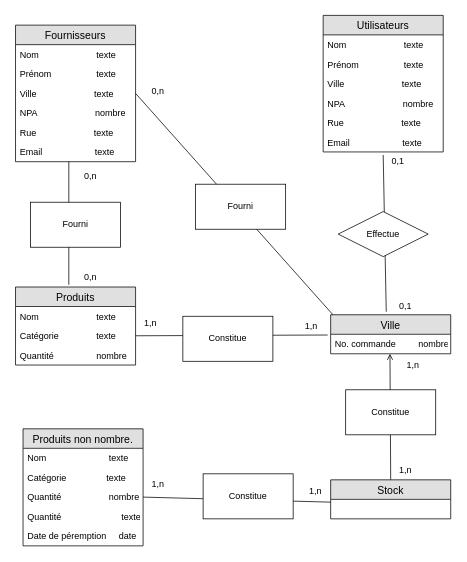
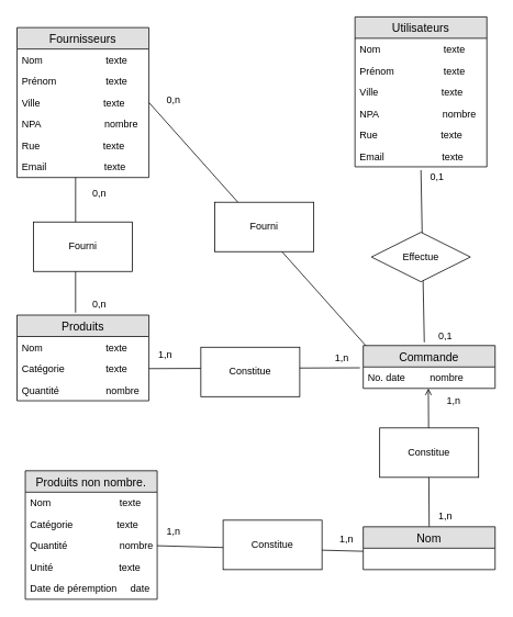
  <mxCell id="0" />
  <mxCell id="1" parent="0" />
  <mxCell id="2" value="Fournisseurs" style="swimlane;fontStyle=0;childLayout=stackLayout;horizontal=1;startSize=26;fillColor=#e0e0e0;horizontalStack=0;resizeParent=1;resizeParentMax=0;resizeLast=0;collapsible=1;marginBottom=0;swimlaneFillColor=#ffffff;align=center;fontSize=14;" parent="1" vertex="1"><mxGeometry x="20" y="33" width="160" height="182" as="geometry" /></mxCell>
  <mxCell id="3" value="Nom                       texte" style="text;strokeColor=none;fillColor=none;spacingLeft=4;spacingRight=4;overflow=hidden;rotatable=0;points=[[0,0.5],[1,0.5]];portConstraint=eastwest;fontSize=12;" parent="2" vertex="1"><mxGeometry y="26" width="160" height="26" as="geometry" /></mxCell>
  <mxCell id="4" value="Prénom                  texte" style="text;strokeColor=none;fillColor=none;spacingLeft=4;spacingRight=4;overflow=hidden;rotatable=0;points=[[0,0.5],[1,0.5]];portConstraint=eastwest;fontSize=12;" parent="2" vertex="1"><mxGeometry y="52" width="160" height="26" as="geometry" /></mxCell>
  <mxCell id="5" value="Ville                       texte" style="text;strokeColor=none;fillColor=none;spacingLeft=4;spacingRight=4;overflow=hidden;rotatable=0;points=[[0,0.5],[1,0.5]];portConstraint=eastwest;fontSize=12;" parent="2" vertex="1"><mxGeometry y="78" width="160" height="26" as="geometry" /></mxCell>
  <mxCell id="6" value="NPA                       nombre                       " style="text;strokeColor=none;fillColor=none;spacingLeft=4;spacingRight=4;overflow=hidden;rotatable=0;points=[[0,0.5],[1,0.5]];portConstraint=eastwest;fontSize=12;" parent="2" vertex="1"><mxGeometry y="104" width="160" height="26" as="geometry" /></mxCell>
  <mxCell id="7" value="Rue                       texte" style="text;strokeColor=none;fillColor=none;spacingLeft=4;spacingRight=4;overflow=hidden;rotatable=0;points=[[0,0.5],[1,0.5]];portConstraint=eastwest;fontSize=12;" parent="2" vertex="1"><mxGeometry y="130" width="160" height="26" as="geometry" /></mxCell>
  <mxCell id="8" value="Email                     texte" style="text;strokeColor=none;fillColor=none;spacingLeft=4;spacingRight=4;overflow=hidden;rotatable=0;points=[[0,0.5],[1,0.5]];portConstraint=eastwest;fontSize=12;" parent="2" vertex="1"><mxGeometry y="156" width="160" height="26" as="geometry" /></mxCell>
  <mxCell id="9" value="Utilisateurs" style="swimlane;fontStyle=0;childLayout=stackLayout;horizontal=1;startSize=26;fillColor=#e0e0e0;horizontalStack=0;resizeParent=1;resizeParentMax=0;resizeLast=0;collapsible=1;marginBottom=0;swimlaneFillColor=#ffffff;align=center;fontSize=14;" parent="1" vertex="1"><mxGeometry x="430" y="20" width="160" height="182" as="geometry" /></mxCell>
  <mxCell id="10" value="Nom                       texte" style="text;strokeColor=none;fillColor=none;spacingLeft=4;spacingRight=4;overflow=hidden;rotatable=0;points=[[0,0.5],[1,0.5]];portConstraint=eastwest;fontSize=12;" parent="9" vertex="1"><mxGeometry y="26" width="160" height="26" as="geometry" /></mxCell>
  <mxCell id="11" value="Prénom                  texte" style="text;strokeColor=none;fillColor=none;spacingLeft=4;spacingRight=4;overflow=hidden;rotatable=0;points=[[0,0.5],[1,0.5]];portConstraint=eastwest;fontSize=12;" parent="9" vertex="1"><mxGeometry y="52" width="160" height="26" as="geometry" /></mxCell>
  <mxCell id="12" value="Ville                       texte" style="text;strokeColor=none;fillColor=none;spacingLeft=4;spacingRight=4;overflow=hidden;rotatable=0;points=[[0,0.5],[1,0.5]];portConstraint=eastwest;fontSize=12;" parent="9" vertex="1"><mxGeometry y="78" width="160" height="26" as="geometry" /></mxCell>
  <mxCell id="13" value="NPA                       nombre                       " style="text;strokeColor=none;fillColor=none;spacingLeft=4;spacingRight=4;overflow=hidden;rotatable=0;points=[[0,0.5],[1,0.5]];portConstraint=eastwest;fontSize=12;" parent="9" vertex="1"><mxGeometry y="104" width="160" height="26" as="geometry" /></mxCell>
  <mxCell id="14" value="Rue                       texte" style="text;strokeColor=none;fillColor=none;spacingLeft=4;spacingRight=4;overflow=hidden;rotatable=0;points=[[0,0.5],[1,0.5]];portConstraint=eastwest;fontSize=12;" parent="9" vertex="1"><mxGeometry y="130" width="160" height="26" as="geometry" /></mxCell>
  <mxCell id="15" value="Email                     texte" style="text;strokeColor=none;fillColor=none;spacingLeft=4;spacingRight=4;overflow=hidden;rotatable=0;points=[[0,0.5],[1,0.5]];portConstraint=eastwest;fontSize=12;" parent="9" vertex="1"><mxGeometry y="156" width="160" height="26" as="geometry" /></mxCell>
  <mxCell id="16" value="Produits" style="swimlane;fontStyle=0;childLayout=stackLayout;horizontal=1;startSize=26;fillColor=#e0e0e0;horizontalStack=0;resizeParent=1;resizeParentMax=0;resizeLast=0;collapsible=1;marginBottom=0;swimlaneFillColor=#ffffff;align=center;fontSize=14;" parent="1" vertex="1"><mxGeometry x="20" y="382" width="160" height="104" as="geometry" /></mxCell>
  <mxCell id="17" value="Nom                       texte" style="text;strokeColor=none;fillColor=none;spacingLeft=4;spacingRight=4;overflow=hidden;rotatable=0;points=[[0,0.5],[1,0.5]];portConstraint=eastwest;fontSize=12;" parent="16" vertex="1"><mxGeometry y="26" width="160" height="26" as="geometry" /></mxCell>
  <mxCell id="18" value="Catégorie               texte" style="text;strokeColor=none;fillColor=none;spacingLeft=4;spacingRight=4;overflow=hidden;rotatable=0;points=[[0,0.5],[1,0.5]];portConstraint=eastwest;fontSize=12;" parent="16" vertex="1"><mxGeometry y="52" width="160" height="26" as="geometry" /></mxCell>
  <mxCell id="19" value="Quantité                 nombre" style="text;strokeColor=none;fillColor=none;spacingLeft=4;spacingRight=4;overflow=hidden;rotatable=0;points=[[0,0.5],[1,0.5]];portConstraint=eastwest;fontSize=12;" parent="16" vertex="1"><mxGeometry y="78" width="160" height="26" as="geometry" /></mxCell>
- <mxCell id="20" value="Ville" style="swimlane;fontStyle=0;childLayout=stackLayout;horizontal=1;startSize=26;fillColor=#e0e0e0;horizontalStack=0;resizeParent=1;resizeParentMax=0;resizeLast=0;collapsible=1;marginBottom=0;swimlaneFillColor=#ffffff;align=center;fontSize=14;" parent="1" vertex="1"><mxGeometry x="440" y="419" width="160" height="52" as="geometry" /></mxCell>
- <mxCell id="21" value="No. commande         nombre" style="text;strokeColor=none;fillColor=none;spacingLeft=4;spacingRight=4;overflow=hidden;rotatable=0;points=[[0,0.5],[1,0.5]];portConstraint=eastwest;fontSize=12;" parent="20" vertex="1"><mxGeometry y="26" width="160" height="26" as="geometry" /></mxCell>
+ <mxCell id="20" value="Commande" style="swimlane;fontStyle=0;childLayout=stackLayout;horizontal=1;startSize=26;fillColor=#e0e0e0;horizontalStack=0;resizeParent=1;resizeParentMax=0;resizeLast=0;collapsible=1;marginBottom=0;swimlaneFillColor=#ffffff;align=center;fontSize=14;" parent="1" vertex="1"><mxGeometry x="440" y="419" width="160" height="52" as="geometry" /></mxCell>
+ <mxCell id="21" value="No. date         nombre" style="text;strokeColor=none;fillColor=none;spacingLeft=4;spacingRight=4;overflow=hidden;rotatable=0;points=[[0,0.5],[1,0.5]];portConstraint=eastwest;fontSize=12;" parent="20" vertex="1"><mxGeometry y="26" width="160" height="26" as="geometry" /></mxCell>
  <mxCell id="22" value="1,n" style="text;html=1;strokeColor=none;fillColor=none;align=center;verticalAlign=middle;whiteSpace=wrap;rounded=0;" parent="1" vertex="1"><mxGeometry x="180" y="421" width="40" height="20" as="geometry" /></mxCell>
  <mxCell id="23" value="" style="endArrow=none;html=1;exitX=1;exitY=0.5;exitDx=0;exitDy=0;entryX=-0.025;entryY=0.038;entryDx=0;entryDy=0;entryPerimeter=0;" parent="1" source="18" target="21" edge="1"><mxGeometry width="50" height="50" relative="1" as="geometry"><mxPoint x="20" y="649" as="sourcePoint" /><mxPoint x="70" y="599" as="targetPoint" /></mxGeometry></mxCell>
  <mxCell id="24" value="1,n" style="text;strokeColor=none;fillColor=none;spacingLeft=4;spacingRight=4;overflow=hidden;rotatable=0;points=[[0,0.5],[1,0.5]];portConstraint=eastwest;fontSize=12;" parent="1" vertex="1"><mxGeometry x="400" y="421" width="40" height="26" as="geometry" /></mxCell>
  <mxCell id="25" value="Constitue" style="rounded=0;whiteSpace=wrap;html=1;" parent="1" vertex="1"><mxGeometry x="243" y="421" width="120" height="60" as="geometry" /></mxCell>
  <mxCell id="26" value="" style="endArrow=none;html=1;exitX=0.463;exitY=-0.077;exitDx=0;exitDy=0;exitPerimeter=0;entryX=0.5;entryY=1.154;entryDx=0;entryDy=0;entryPerimeter=0;" parent="1" source="20" target="15" edge="1"><mxGeometry width="50" height="50" relative="1" as="geometry"><mxPoint x="500" y="379" as="sourcePoint" /><mxPoint x="550" y="329" as="targetPoint" /></mxGeometry></mxCell>
  <mxCell id="27" value="0,1" style="text;html=1;strokeColor=none;fillColor=none;align=center;verticalAlign=middle;whiteSpace=wrap;rounded=0;" parent="1" vertex="1"><mxGeometry x="510" y="205" width="40" height="20" as="geometry" /></mxCell>
  <mxCell id="28" value="0,1" style="text;html=1;strokeColor=none;fillColor=none;align=center;verticalAlign=middle;whiteSpace=wrap;rounded=0;" parent="1" vertex="1"><mxGeometry x="520" y="398" width="40" height="20" as="geometry" /></mxCell>
  <mxCell id="29" value="Effectue" style="rhombus;whiteSpace=wrap;html=1;" parent="1" vertex="1"><mxGeometry x="450" y="281.5" width="120" height="60" as="geometry" /></mxCell>
  <mxCell id="30" value="" style="endArrow=none;html=1;entryX=0.444;entryY=1;entryDx=0;entryDy=0;entryPerimeter=0;" parent="1" target="8" edge="1"><mxGeometry width="50" height="50" relative="1" as="geometry"><mxPoint x="91" y="379" as="sourcePoint" /><mxPoint x="120" y="269" as="targetPoint" /></mxGeometry></mxCell>
  <mxCell id="31" value="Fourni" style="rounded=0;whiteSpace=wrap;html=1;" parent="1" vertex="1"><mxGeometry x="40" y="269" width="120" height="60" as="geometry" /></mxCell>
  <mxCell id="32" value="0,n" style="text;html=1;strokeColor=none;fillColor=none;align=center;verticalAlign=middle;whiteSpace=wrap;rounded=0;" parent="1" vertex="1"><mxGeometry x="100" y="225" width="40" height="20" as="geometry" /></mxCell>
  <mxCell id="33" value="0,n" style="text;html=1;strokeColor=none;fillColor=none;align=center;verticalAlign=middle;whiteSpace=wrap;rounded=0;" parent="1" vertex="1"><mxGeometry x="100" y="359" width="40" height="20" as="geometry" /></mxCell>
  <mxCell id="34" value="Produits non nombre." style="swimlane;fontStyle=0;childLayout=stackLayout;horizontal=1;startSize=26;fillColor=#e0e0e0;horizontalStack=0;resizeParent=1;resizeParentMax=0;resizeLast=0;collapsible=1;marginBottom=0;swimlaneFillColor=#ffffff;align=center;fontSize=14;" vertex="1" parent="1"><mxGeometry x="30" y="571" width="160" height="156" as="geometry" /></mxCell>
  <mxCell id="35" value="Nom                         texte" style="text;strokeColor=none;fillColor=none;spacingLeft=4;spacingRight=4;overflow=hidden;rotatable=0;points=[[0,0.5],[1,0.5]];portConstraint=eastwest;fontSize=12;" vertex="1" parent="34"><mxGeometry y="26" width="160" height="26" as="geometry" /></mxCell>
  <mxCell id="36" value="Catégorie                texte" style="text;strokeColor=none;fillColor=none;spacingLeft=4;spacingRight=4;overflow=hidden;rotatable=0;points=[[0,0.5],[1,0.5]];portConstraint=eastwest;fontSize=12;" vertex="1" parent="34"><mxGeometry y="52" width="160" height="26" as="geometry" /></mxCell>
  <mxCell id="37" value="Quantité                   nombre" style="text;strokeColor=none;fillColor=none;spacingLeft=4;spacingRight=4;overflow=hidden;rotatable=0;points=[[0,0.5],[1,0.5]];portConstraint=eastwest;fontSize=12;" vertex="1" parent="34"><mxGeometry y="78" width="160" height="26" as="geometry" /></mxCell>
- <mxCell id="38" value="Quantité                        texte" style="text;strokeColor=none;fillColor=none;spacingLeft=4;spacingRight=4;overflow=hidden;rotatable=0;points=[[0,0.5],[1,0.5]];portConstraint=eastwest;fontSize=12;" vertex="1" parent="34"><mxGeometry y="104" width="160" height="26" as="geometry" /></mxCell>
+ <mxCell id="38" value="Unité                        texte" style="text;strokeColor=none;fillColor=none;spacingLeft=4;spacingRight=4;overflow=hidden;rotatable=0;points=[[0,0.5],[1,0.5]];portConstraint=eastwest;fontSize=12;" vertex="1" parent="34"><mxGeometry y="104" width="160" height="26" as="geometry" /></mxCell>
  <mxCell id="39" value="Date de péremption     date      " style="text;strokeColor=none;fillColor=none;spacingLeft=4;spacingRight=4;overflow=hidden;rotatable=0;points=[[0,0.5],[1,0.5]];portConstraint=eastwest;fontSize=12;" vertex="1" parent="34"><mxGeometry y="130" width="160" height="26" as="geometry" /></mxCell>
  <mxCell id="40" value="" style="endArrow=open;html=1;entryX=0.494;entryY=1;entryDx=0;entryDy=0;entryPerimeter=0;exitX=0.5;exitY=0;exitDx=0;exitDy=0;" edge="1" parent="1" source="43" target="21"><mxGeometry width="50" height="50" relative="1" as="geometry"><mxPoint x="519" y="629" as="sourcePoint" /><mxPoint x="540" y="519" as="targetPoint" /></mxGeometry></mxCell>
  <mxCell id="41" value="Constitue" style="rounded=0;whiteSpace=wrap;html=1;" vertex="1" parent="1"><mxGeometry x="460" y="519" width="120" height="60" as="geometry" /></mxCell>
  <mxCell id="42" value="" style="endArrow=none;html=1;exitX=1;exitY=0.5;exitDx=0;exitDy=0;" edge="1" parent="1" source="37"><mxGeometry width="50" height="50" relative="1" as="geometry"><mxPoint x="290" y="679" as="sourcePoint" /><mxPoint x="450" y="669" as="targetPoint" /></mxGeometry></mxCell>
- <mxCell id="43" value="Stock" style="swimlane;fontStyle=0;childLayout=stackLayout;horizontal=1;startSize=26;fillColor=#e0e0e0;horizontalStack=0;resizeParent=1;resizeParentMax=0;resizeLast=0;collapsible=1;marginBottom=0;swimlaneFillColor=#ffffff;align=center;fontSize=14;" vertex="1" parent="1"><mxGeometry x="440" y="639" width="160" height="52" as="geometry" /></mxCell>
+ <mxCell id="43" value="Nom" style="swimlane;fontStyle=0;childLayout=stackLayout;horizontal=1;startSize=26;fillColor=#e0e0e0;horizontalStack=0;resizeParent=1;resizeParentMax=0;resizeLast=0;collapsible=1;marginBottom=0;swimlaneFillColor=#ffffff;align=center;fontSize=14;" vertex="1" parent="1"><mxGeometry x="440" y="639" width="160" height="52" as="geometry" /></mxCell>
  <mxCell id="44" value="Constitue" style="rounded=0;whiteSpace=wrap;html=1;" vertex="1" parent="1"><mxGeometry x="270" y="631" width="120" height="60" as="geometry" /></mxCell>
  <mxCell id="45" value="1,n" style="text;html=1;strokeColor=none;fillColor=none;align=center;verticalAlign=middle;whiteSpace=wrap;rounded=0;" vertex="1" parent="1"><mxGeometry x="190" y="635" width="40" height="20" as="geometry" /></mxCell>
  <mxCell id="46" value="1,n" style="text;html=1;strokeColor=none;fillColor=none;align=center;verticalAlign=middle;whiteSpace=wrap;rounded=0;" vertex="1" parent="1"><mxGeometry x="400" y="645" width="40" height="20" as="geometry" /></mxCell>
  <mxCell id="47" value="1,n" style="text;html=1;strokeColor=none;fillColor=none;align=center;verticalAlign=middle;whiteSpace=wrap;rounded=0;" vertex="1" parent="1"><mxGeometry x="530" y="476" width="40" height="20" as="geometry" /></mxCell>
  <mxCell id="48" value="1,n" style="text;html=1;strokeColor=none;fillColor=none;align=center;verticalAlign=middle;whiteSpace=wrap;rounded=0;" vertex="1" parent="1"><mxGeometry x="520" y="616" width="40" height="20" as="geometry" /></mxCell>
  <mxCell id="49" value="" style="endArrow=none;html=1;exitX=1;exitY=0.5;exitDx=0;exitDy=0;entryX=0.019;entryY=0;entryDx=0;entryDy=0;entryPerimeter=0;" edge="1" parent="1" source="5" target="20"><mxGeometry width="50" height="50" relative="1" as="geometry"><mxPoint x="260" y="199" as="sourcePoint" /><mxPoint x="310" y="149" as="targetPoint" /></mxGeometry></mxCell>
  <mxCell id="50" value="Fourni" style="rounded=0;whiteSpace=wrap;html=1;" vertex="1" parent="1"><mxGeometry x="260" y="245" width="120" height="60" as="geometry" /></mxCell>
  <mxCell id="51" value="0,n" style="text;html=1;strokeColor=none;fillColor=none;align=center;verticalAlign=middle;whiteSpace=wrap;rounded=0;" vertex="1" parent="1"><mxGeometry x="190" y="111" width="40" height="20" as="geometry" /></mxCell>
